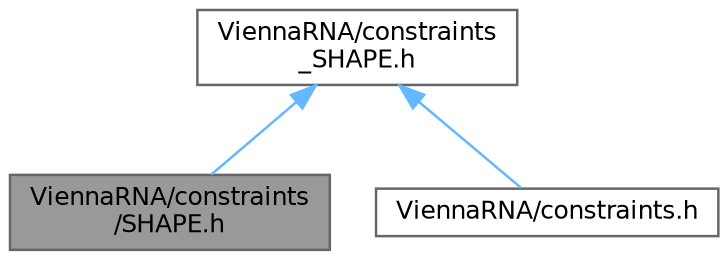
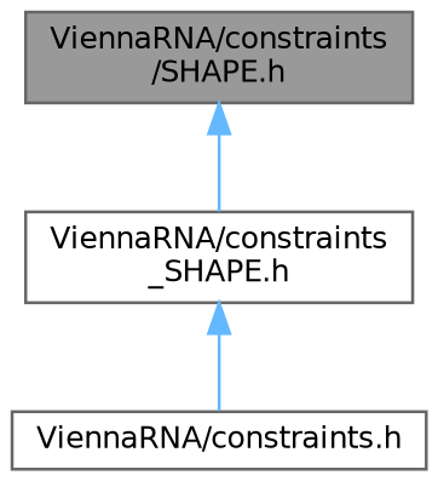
  digraph {
    node [color=grey40 fillcolor=white fontname=Helvetica fontsize=10 shape=box style=filled]
    edge [color=steelblue1 dir=back fontname=Helvetica fontsize=10 labelfontname=Helvetica labelfontsize=10 style=solid]
    n1 [color=gray40 fillcolor=grey60 fontcolor=black height=0.2 label="ViennaRNA/constraints\l/SHAPE.h" width=0.4]
    n2 [height=0.2 label="ViennaRNA/constraints\l_SHAPE.h" width=0.4]
    n3 [height=0.2 label="ViennaRNA/constraints.h" width=0.4]
-   n2 -> n1
+   n1 -> n2
    n2 -> n3
  }
